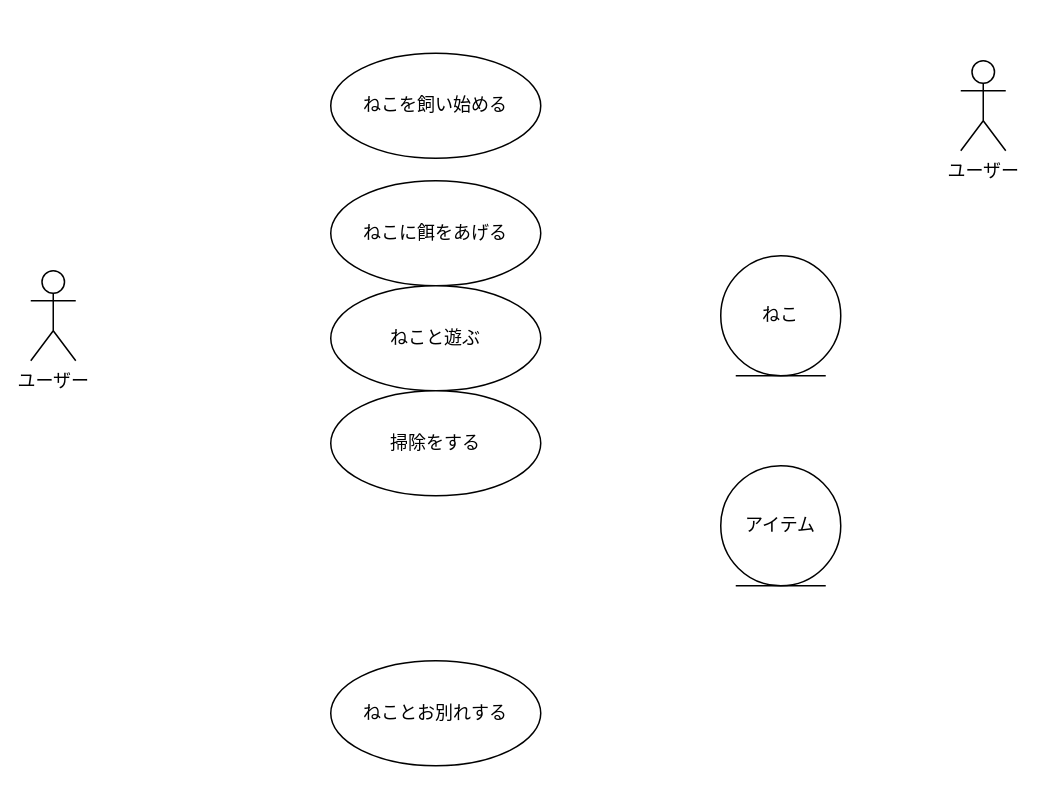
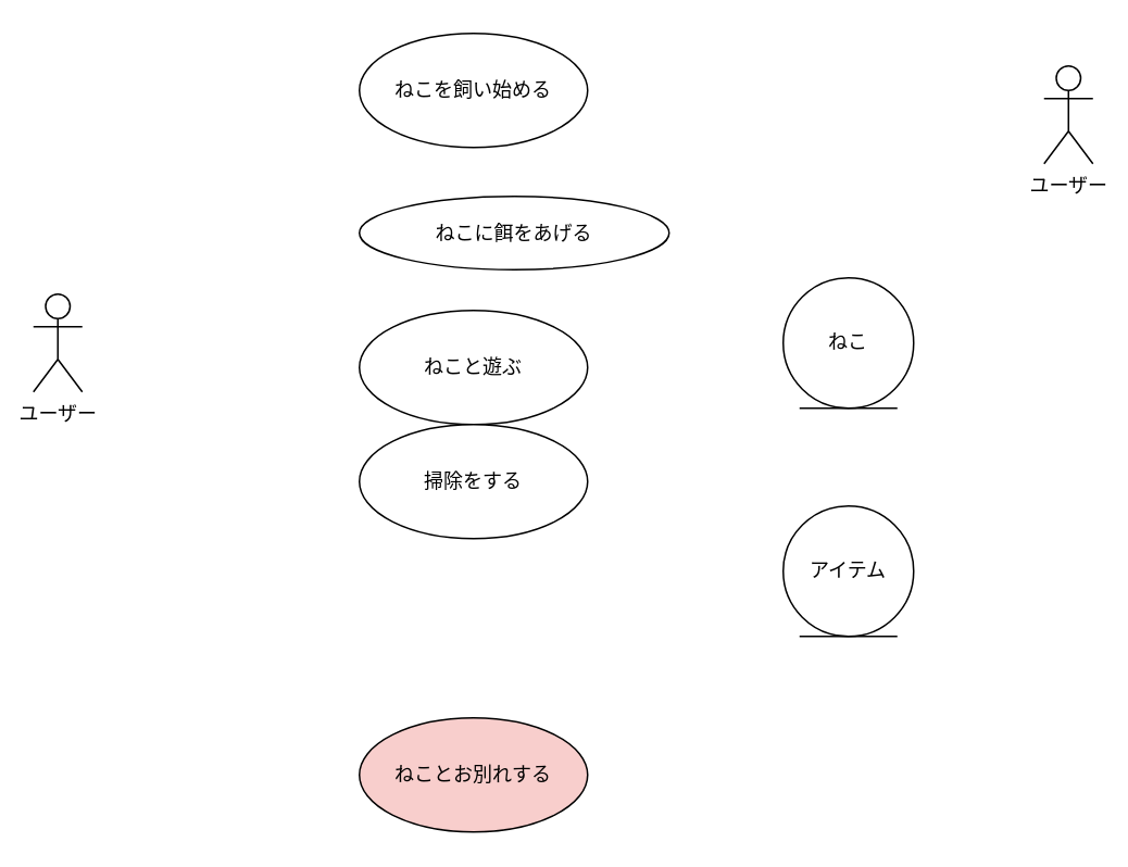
  <mxCell id="0" />
  <mxCell id="1" parent="0" />
  <mxCell id="2" value="ユーザー" style="shape=umlActor;verticalLabelPosition=bottom;verticalAlign=top;html=1;" parent="1" vertex="1"><mxGeometry x="20" y="180" width="30" height="60" as="geometry" /></mxCell>
- <mxCell id="3" value="ねこを飼い始める" style="ellipse;whiteSpace=wrap;html=1;" parent="1" vertex="1"><mxGeometry x="220" y="35" width="140" height="70" as="geometry" /></mxCell>
- <mxCell id="4" value="ねこに餌をあげる" style="ellipse;whiteSpace=wrap;html=1;" parent="1" vertex="1"><mxGeometry x="220" y="120" width="140" height="70" as="geometry" /></mxCell>
- <mxCell id="5" value="ねことお別れする" style="ellipse;whiteSpace=wrap;html=1;" parent="1" vertex="1"><mxGeometry x="220" y="440" width="140" height="70" as="geometry" /></mxCell>
+ <mxCell id="3" value="ねこを飼い始める" style="ellipse;whiteSpace=wrap;html=1;" parent="1" vertex="1"><mxGeometry x="220" y="20" width="140" height="70" as="geometry" /></mxCell>
+ <mxCell id="4" value="ねこに餌をあげる" style="ellipse;whiteSpace=wrap;html=1;" parent="1" vertex="1"><mxGeometry x="220" y="120" width="190" height="45" as="geometry" /></mxCell>
+ <mxCell id="5" value="ねことお別れする" style="ellipse;whiteSpace=wrap;html=1;fillColor=#f8cecc;" parent="1" vertex="1"><mxGeometry x="220" y="440" width="140" height="70" as="geometry" /></mxCell>
  <mxCell id="6" value="ねこと遊ぶ" style="ellipse;whiteSpace=wrap;html=1;" parent="1" vertex="1"><mxGeometry x="220" y="190" width="140" height="70" as="geometry" /></mxCell>
  <mxCell id="7" value="掃除をする" style="ellipse;whiteSpace=wrap;html=1;" parent="1" vertex="1"><mxGeometry x="220" y="260" width="140" height="70" as="geometry" /></mxCell>
  <mxCell id="8" value="ねこ" style="ellipse;shape=umlEntity;whiteSpace=wrap;html=1;" vertex="1" parent="1"><mxGeometry x="480" y="170" width="80" height="80" as="geometry" /></mxCell>
  <mxCell id="9" value="アイテム" style="ellipse;shape=umlEntity;whiteSpace=wrap;html=1;" vertex="1" parent="1"><mxGeometry x="480" y="310" width="80" height="80" as="geometry" /></mxCell>
  <mxCell id="10" value="ユーザー" style="shape=umlActor;verticalLabelPosition=bottom;verticalAlign=top;html=1;" vertex="1" parent="1"><mxGeometry x="640" y="40" width="30" height="60" as="geometry" /></mxCell>
